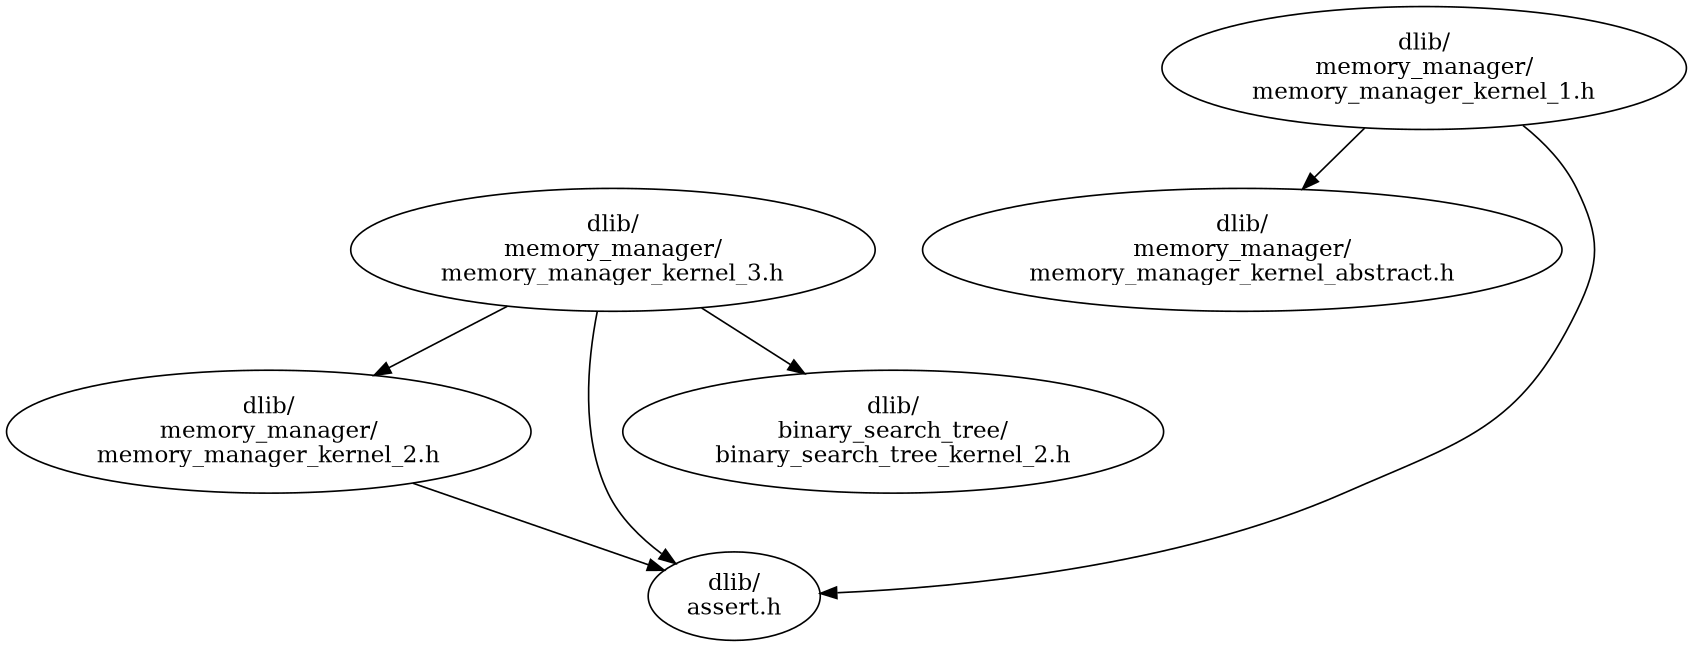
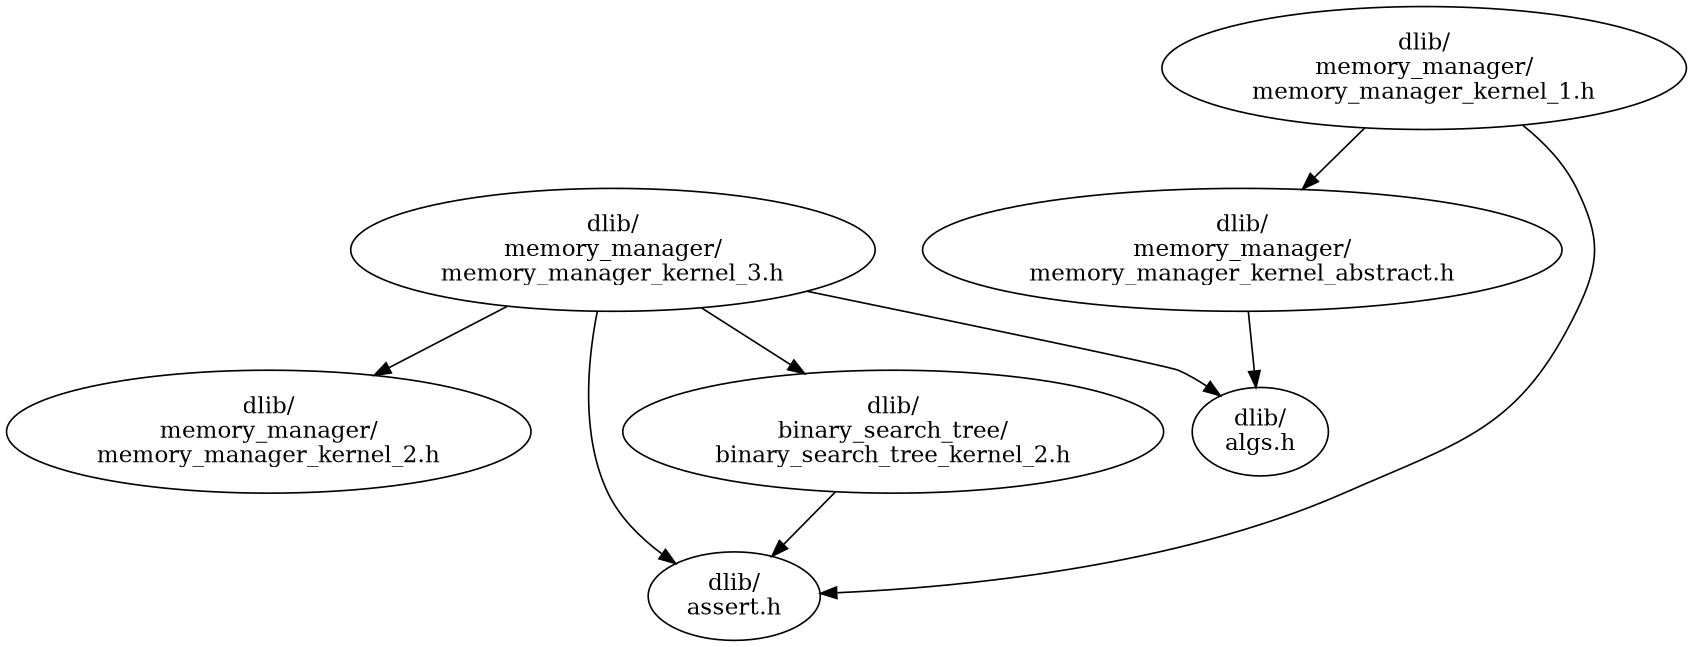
  digraph {
    clusterrank=local
    fontname=Helvetica
    fontsize=16
    "dlib/\nmemory_manager/\nmemory_manager_kernel_2.h"
    "dlib/\nassert.h"
    "dlib/\nmemory_manager/\nmemory_manager_kernel_abstract.h"
+   "dlib/\nalgs.h"
    "dlib/\nmemory_manager/\nmemory_manager_kernel_3.h"
    "dlib/\nbinary_search_tree/\nbinary_search_tree_kernel_2.h"
    "dlib/\nmemory_manager/\nmemory_manager_kernel_1.h"
-   "dlib/\nmemory_manager/\nmemory_manager_kernel_2.h" -> "dlib/\nassert.h"
+   "dlib/\nbinary_search_tree/\nbinary_search_tree_kernel_2.h" -> "dlib/\nassert.h"
+   "dlib/\nmemory_manager/\nmemory_manager_kernel_abstract.h" -> "dlib/\nalgs.h"
    "dlib/\nmemory_manager/\nmemory_manager_kernel_3.h" -> "dlib/\nmemory_manager/\nmemory_manager_kernel_2.h"
    "dlib/\nmemory_manager/\nmemory_manager_kernel_3.h" -> "dlib/\nassert.h"
+   "dlib/\nmemory_manager/\nmemory_manager_kernel_3.h" -> "dlib/\nalgs.h"
    "dlib/\nmemory_manager/\nmemory_manager_kernel_3.h" -> "dlib/\nbinary_search_tree/\nbinary_search_tree_kernel_2.h"
    "dlib/\nmemory_manager/\nmemory_manager_kernel_1.h" -> "dlib/\nassert.h"
    "dlib/\nmemory_manager/\nmemory_manager_kernel_1.h" -> "dlib/\nmemory_manager/\nmemory_manager_kernel_abstract.h"
  }
